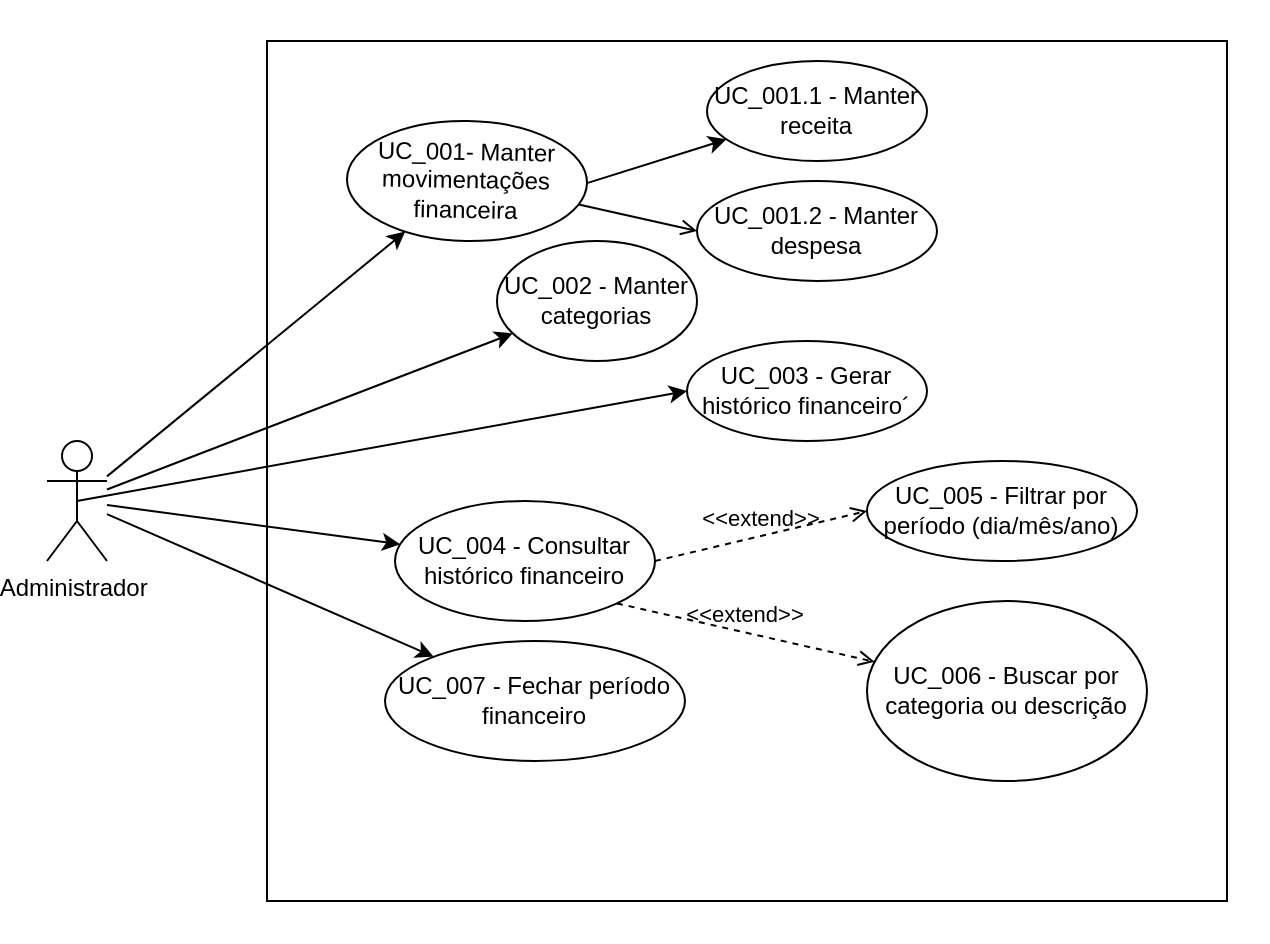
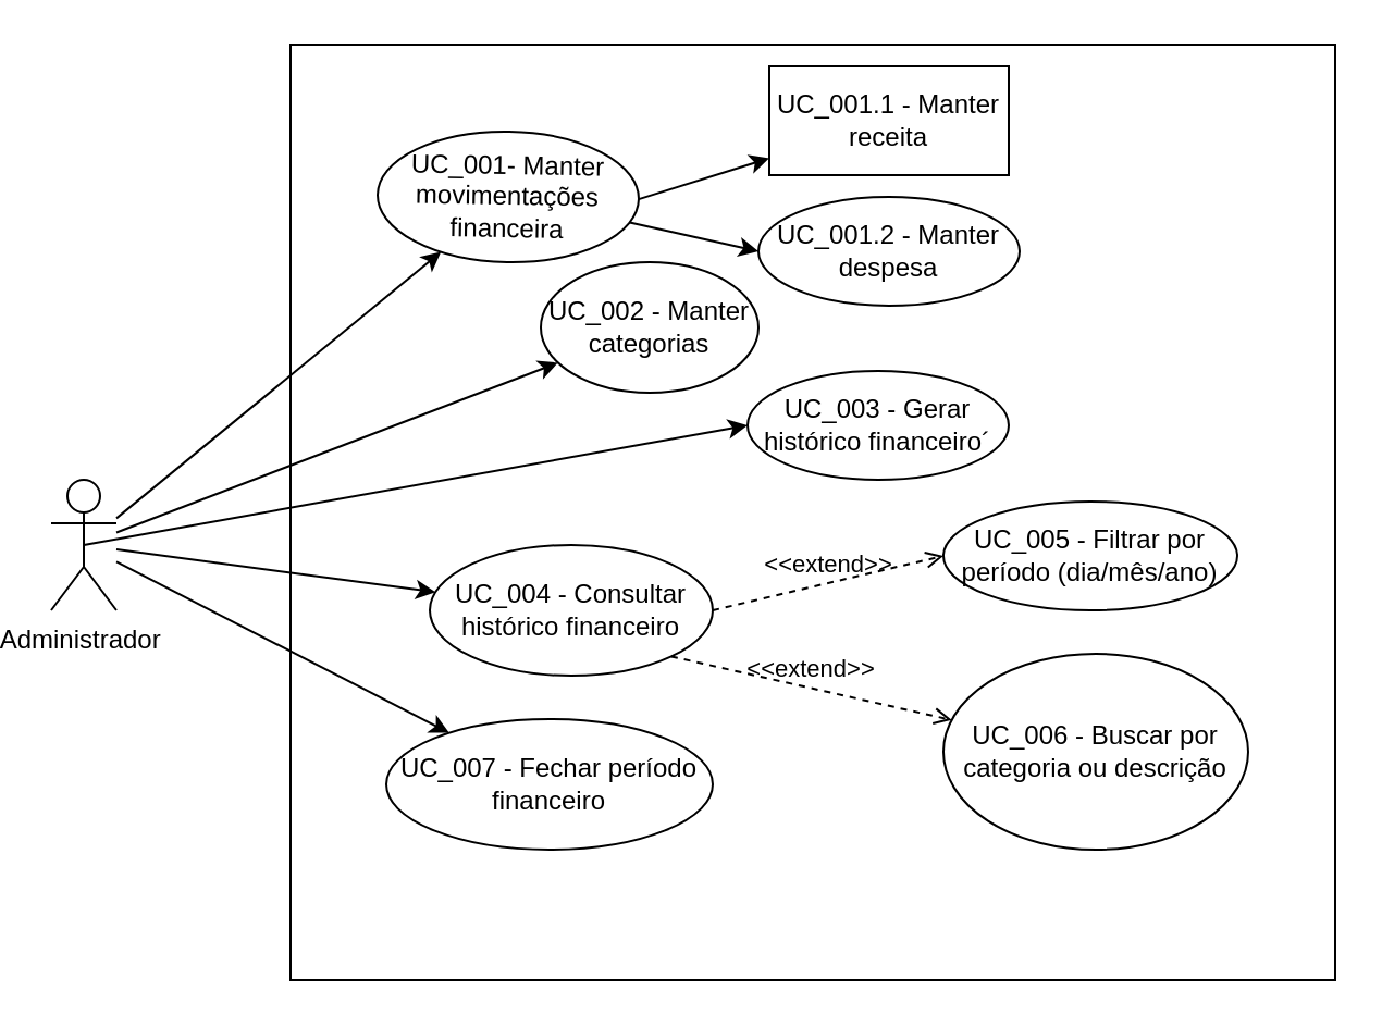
  <mxCell id="0" />
  <mxCell id="1" parent="0" />
  <mxCell id="2" value="" style="rounded=0;whiteSpace=wrap;html=1;" parent="1" vertex="1"><mxGeometry x="130" y="20" width="480" height="430" as="geometry" /></mxCell>
  <mxCell id="3" value="Administrador&amp;nbsp;" style="shape=umlActor;verticalLabelPosition=bottom;verticalAlign=top;html=1;outlineConnect=0;" parent="1" vertex="1"><mxGeometry x="20" y="220" width="30" height="60" as="geometry" /></mxCell>
  <mxCell id="4" value="UC_001- Manter movimentações financeira" style="ellipse;whiteSpace=wrap;html=1;rotation=1;" parent="1" vertex="1"><mxGeometry x="170" y="60" width="120" height="60" as="geometry" /></mxCell>
  <mxCell id="5" value="" style="endArrow=classic;html=1;rounded=0;" parent="1" source="3" target="4" edge="1"><mxGeometry width="50" height="50" relative="1" as="geometry"><mxPoint x="130" y="350" as="sourcePoint" /><mxPoint x="180" y="300" as="targetPoint" /></mxGeometry></mxCell>
- <mxCell id="6" value="UC_001.1 - Manter receita" style="ellipse;whiteSpace=wrap;html=1;" parent="1" vertex="1"><mxGeometry x="350" y="30" width="110" height="50" as="geometry" /></mxCell>
+ <mxCell id="6" value="UC_001.1 - Manter receita" style="whiteSpace=wrap;html=1;rounded=0;" parent="1" vertex="1"><mxGeometry x="350" y="30" width="110" height="50" as="geometry" /></mxCell>
  <mxCell id="7" value="" style="endArrow=classic;html=1;rounded=0;exitX=1;exitY=0.5;exitDx=0;exitDy=0;" parent="1" source="4" target="6" edge="1"><mxGeometry width="50" height="50" relative="1" as="geometry"><mxPoint x="130" y="350" as="sourcePoint" /><mxPoint x="180" y="300" as="targetPoint" /></mxGeometry></mxCell>
  <mxCell id="8" value="UC_001.2 - Manter despesa" style="ellipse;whiteSpace=wrap;html=1;" parent="1" vertex="1"><mxGeometry x="345" y="90" width="120" height="50" as="geometry" /></mxCell>
- <mxCell id="9" value="" style="endArrow=open;html=1;rounded=0;entryX=0;entryY=0.5;entryDx=0;entryDy=0;" parent="1" source="4" target="8" edge="1"><mxGeometry width="50" height="50" relative="1" as="geometry"><mxPoint x="130" y="350" as="sourcePoint" /><mxPoint x="180" y="300" as="targetPoint" /></mxGeometry></mxCell>
+ <mxCell id="9" value="" style="endArrow=classic;html=1;rounded=0;entryX=0;entryY=0.5;entryDx=0;entryDy=0;" parent="1" source="4" target="8" edge="1"><mxGeometry width="50" height="50" relative="1" as="geometry"><mxPoint x="130" y="350" as="sourcePoint" /><mxPoint x="180" y="300" as="targetPoint" /></mxGeometry></mxCell>
  <mxCell id="10" value="UC_002 - Manter categorias" style="ellipse;whiteSpace=wrap;html=1;" parent="1" vertex="1"><mxGeometry x="245" y="120" width="100" height="60" as="geometry" /></mxCell>
  <mxCell id="11" value="" style="endArrow=classic;html=1;rounded=0;" parent="1" source="3" target="10" edge="1"><mxGeometry width="50" height="50" relative="1" as="geometry"><mxPoint x="130" y="350" as="sourcePoint" /><mxPoint x="180" y="300" as="targetPoint" /></mxGeometry></mxCell>
  <mxCell id="12" value="UC_004&lt;span style=&quot;background-color: transparent; color: light-dark(rgb(0, 0, 0), rgb(255, 255, 255));&quot;&gt;&amp;nbsp;- Consultar histórico financeiro&lt;/span&gt;" style="ellipse;whiteSpace=wrap;html=1;" parent="1" vertex="1"><mxGeometry x="194" y="250" width="130" height="60" as="geometry" /></mxCell>
  <mxCell id="13" value="" style="endArrow=classic;html=1;rounded=0;" parent="1" source="3" target="12" edge="1"><mxGeometry width="50" height="50" relative="1" as="geometry"><mxPoint x="80" y="190" as="sourcePoint" /><mxPoint x="180" y="300" as="targetPoint" /></mxGeometry></mxCell>
  <mxCell id="14" value="UC_003 - Gerar histórico financeiro´" style="ellipse;whiteSpace=wrap;html=1;" parent="1" vertex="1"><mxGeometry x="340" y="170" width="120" height="50" as="geometry" /></mxCell>
  <mxCell id="15" value="" style="endArrow=classic;html=1;rounded=0;entryX=0;entryY=0.5;entryDx=0;entryDy=0;exitX=0.5;exitY=0.5;exitDx=0;exitDy=0;exitPerimeter=0;" parent="1" source="3" target="14" edge="1"><mxGeometry width="50" height="50" relative="1" as="geometry"><mxPoint x="70" y="200" as="sourcePoint" /><mxPoint x="180" y="300" as="targetPoint" /></mxGeometry></mxCell>
- <mxCell id="16" value="UC_007&lt;span style=&quot;background-color: transparent; color: light-dark(rgb(0, 0, 0), rgb(255, 255, 255));&quot;&gt;&amp;nbsp;- Fechar período financeiro&lt;/span&gt;" style="ellipse;whiteSpace=wrap;html=1;" parent="1" vertex="1"><mxGeometry x="189" y="320" width="150" height="60" as="geometry" /></mxCell>
+ <mxCell id="16" value="UC_007&lt;span style=&quot;background-color: transparent; color: light-dark(rgb(0, 0, 0), rgb(255, 255, 255));&quot;&gt;&amp;nbsp;- Fechar período financeiro&lt;/span&gt;" style="ellipse;whiteSpace=wrap;html=1;" parent="1" vertex="1"><mxGeometry x="174" y="330" width="150" height="60" as="geometry" /></mxCell>
  <mxCell id="17" value="" style="endArrow=classic;html=1;rounded=0;" parent="1" source="3" target="16" edge="1"><mxGeometry width="50" height="50" relative="1" as="geometry"><mxPoint x="130" y="350" as="sourcePoint" /><mxPoint x="180" y="300" as="targetPoint" /></mxGeometry></mxCell>
  <mxCell id="18" value="UC_005 - Filtrar por período (dia/mês/ano)" style="ellipse;whiteSpace=wrap;html=1;" parent="1" vertex="1"><mxGeometry x="430" y="230" width="135" height="50" as="geometry" /></mxCell>
  <mxCell id="19" value="&amp;lt;&amp;lt;extend&amp;gt;&amp;gt;" style="html=1;verticalAlign=bottom;labelBackgroundColor=none;endArrow=open;endFill=0;dashed=1;rounded=0;exitX=1;exitY=0.5;exitDx=0;exitDy=0;entryX=0;entryY=0.5;entryDx=0;entryDy=0;" parent="1" source="12" target="18" edge="1"><mxGeometry width="160" relative="1" as="geometry"><mxPoint x="80" y="330" as="sourcePoint" /><mxPoint x="240" y="330" as="targetPoint" /></mxGeometry></mxCell>
  <mxCell id="20" value="UC_006 - Buscar por categoria ou descrição" style="ellipse;whiteSpace=wrap;html=1;" parent="1" vertex="1"><mxGeometry x="430" y="300" width="140" height="90" as="geometry" /></mxCell>
  <mxCell id="21" value="&amp;lt;&amp;lt;extend&amp;gt;&amp;gt;" style="html=1;verticalAlign=bottom;labelBackgroundColor=none;endArrow=open;endFill=0;dashed=1;rounded=0;exitX=1;exitY=1;exitDx=0;exitDy=0;" parent="1" source="12" target="20" edge="1"><mxGeometry width="160" relative="1" as="geometry"><mxPoint x="80" y="330" as="sourcePoint" /><mxPoint x="240" y="330" as="targetPoint" /></mxGeometry></mxCell>
  <mxCell id="22" style="edgeStyle=orthogonalEdgeStyle;rounded=0;orthogonalLoop=1;jettySize=auto;html=1;exitX=0.5;exitY=1;exitDx=0;exitDy=0;" parent="1" source="2" target="2" edge="1"><mxGeometry relative="1" as="geometry" /></mxCell>
